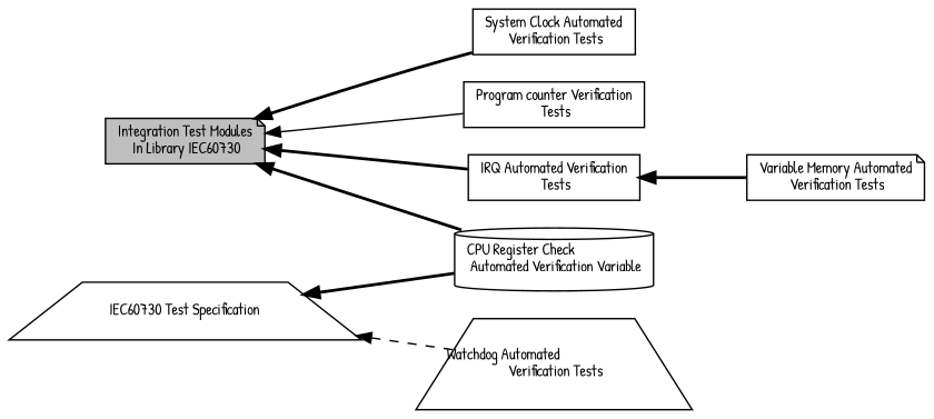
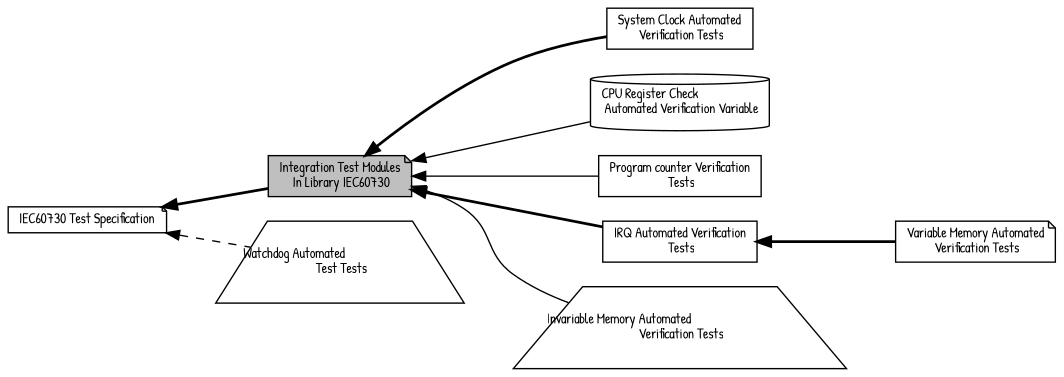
  digraph {
    fontname="Patrick Hand"
    rankdir=LR
    node [color=black fillcolor=white fontname="Patrick Hand" fontsize=10 shape=box style=filled]
    edge [dir=back fontname="Patrick Hand" fontsize=10 labelfontname=Helvetica labelfontsize=10 shape=plaintext style=bold]
    n1 [height=0.2 label="System Clock Automated\l Verification Tests" width=0.4]
    n2 [height=0.2 label="CPU Register Check\l Automated Verification Variable" shape=cylinder width=0.4]
    n3 [height=0.2 label="Program counter Verification\l Tests" width=0.4]
    n4 [height=0.2 label="IRQ Automated Verification\l Tests" width=0.4]
    n5 [height=0.2 label="Variable Memory Automated\l Verification Tests" shape=note width=0.4]
    n6 [fillcolor=grey75 fontcolor=black height=0.2 label="Integration Test Modules\l In Library IEC60730" shape=note width=0.4]
-   n8 [height=0.2 label="Watchdog Automated\l Verification Tests" shape=trapezium width=0.4]
-   n9 [height=0.2 label="IEC60730 Test Specification" shape=trapezium width=0.4]
+   n7 [height=0.2 label="Invariable Memory Automated\l Verification Tests" shape=trapezium width=0.4]
+   n8 [height=0.2 label="Watchdog Automated\l Test Tests" shape=trapezium width=0.4]
+   n9 [height=0.2 label="IEC60730 Test Specification" shape=note width=0.4]
    n4 -> n5
    n6 -> n1
-   n6 -> n2
+   n6 -> n2 [style=solid]
    n6 -> n3 [style=solid]
    n6 -> n4
-   n9 -> n2
+   n6 -> n7 [style=solid]
+   n9 -> n6
    n9 -> n8 [style=dashed]
  }
